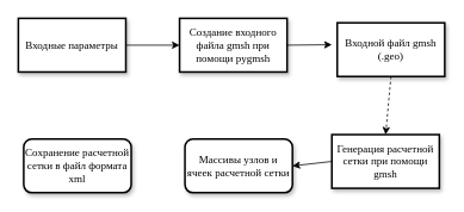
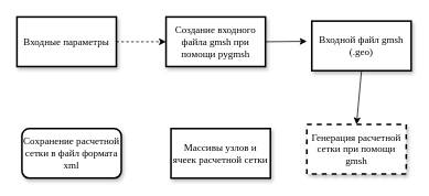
  <mxCell id="0" />
  <mxCell id="1" parent="0" />
  <mxCell id="2" value="Входные параметры" style="whiteSpace=wrap;html=1;rounded=0;shadow=1;labelBackgroundColor=none;strokeColor=#000000;strokeWidth=2;fillColor=#ffffff;fontFamily=Verdana;fontSize=12;fontColor=#000000;align=center;" parent="1" vertex="1"><mxGeometry x="20" y="20" width="120" height="60" as="geometry" /></mxCell>
  <mxCell id="3" value="Создание входного файла gmsh при помощи pygmsh" style="whiteSpace=wrap;html=1;rounded=0;shadow=1;labelBackgroundColor=none;strokeColor=#000000;strokeWidth=2;fillColor=#ffffff;fontFamily=Verdana;fontSize=12;fontColor=#000000;align=center;" parent="1" vertex="1"><mxGeometry x="200" y="20" width="120" height="60" as="geometry" /></mxCell>
  <mxCell id="4" value="Входной файл gmsh (.geo)" style="whiteSpace=wrap;html=1;rounded=0;shadow=1;labelBackgroundColor=none;strokeColor=#000000;strokeWidth=2;fillColor=#ffffff;fontFamily=Verdana;fontSize=12;fontColor=#000000;align=center;" parent="1" vertex="1"><mxGeometry x="376" y="25" width="120" height="60" as="geometry" /></mxCell>
- <mxCell id="5" value="Генерация расчетной сетки при помощи gmsh" style="whiteSpace=wrap;html=1;rounded=0;shadow=1;labelBackgroundColor=none;strokeColor=#000000;strokeWidth=2;fillColor=#ffffff;fontFamily=Verdana;fontSize=12;fontColor=#000000;align=center;" parent="1" vertex="1"><mxGeometry x="370" y="150" width="120" height="60" as="geometry" /></mxCell>
- <mxCell id="6" value="Массивы узлов и ячеек расчетной сетки" style="whiteSpace=wrap;html=1;shadow=1;labelBackgroundColor=none;strokeColor=#000000;strokeWidth=2;fillColor=#ffffff;fontFamily=Verdana;fontSize=12;fontColor=#000000;align=center;rounded=1;" vertex="1" parent="1"><mxGeometry x="206" y="155" width="120" height="60" as="geometry" /></mxCell>
- <mxCell id="7" value="" style="endArrow=classic;html=1;exitX=1;exitY=0.5;exitDx=0;exitDy=0;entryX=0;entryY=0.5;entryDx=0;entryDy=0;" edge="1" parent="1" source="2" target="3"><mxGeometry width="50" height="50" relative="1" as="geometry"><mxPoint x="150" y="90" as="sourcePoint" /><mxPoint x="200" y="40" as="targetPoint" /></mxGeometry></mxCell>
+ <mxCell id="5" value="Генерация расчетной сетки при помощи gmsh" style="whiteSpace=wrap;html=1;rounded=0;shadow=1;labelBackgroundColor=none;strokeColor=#000000;strokeWidth=2;fillColor=#ffffff;fontFamily=Verdana;fontSize=12;fontColor=#000000;align=center;dashed=1;" parent="1" vertex="1"><mxGeometry x="370" y="150" width="120" height="60" as="geometry" /></mxCell>
+ <mxCell id="6" value="Массивы узлов и ячеек расчетной сетки" style="whiteSpace=wrap;html=1;rounded=0;shadow=1;labelBackgroundColor=none;strokeColor=#000000;strokeWidth=2;fillColor=#ffffff;fontFamily=Verdana;fontSize=12;fontColor=#000000;align=center;" vertex="1" parent="1"><mxGeometry x="206" y="155" width="120" height="60" as="geometry" /></mxCell>
+ <mxCell id="7" value="" style="endArrow=classic;html=1;exitX=1;exitY=0.5;exitDx=0;exitDy=0;entryX=0;entryY=0.5;entryDx=0;entryDy=0;dashed=1;" edge="1" parent="1" source="2" target="3"><mxGeometry width="50" height="50" relative="1" as="geometry"><mxPoint x="150" y="90" as="sourcePoint" /><mxPoint x="200" y="40" as="targetPoint" /></mxGeometry></mxCell>
  <mxCell id="8" value="" style="endArrow=classic;html=1;entryX=0;entryY=0.5;entryDx=0;entryDy=0;" edge="1" parent="1"><mxGeometry width="50" height="50" relative="1" as="geometry"><mxPoint x="320" y="50" as="sourcePoint" /><mxPoint x="370" y="49.5" as="targetPoint" /></mxGeometry></mxCell>
- <mxCell id="9" value="" style="endArrow=classic;html=1;entryX=0.5;entryY=0;entryDx=0;entryDy=0;exitX=0.5;exitY=1;exitDx=0;exitDy=0;dashed=1;" edge="1" parent="1" source="4" target="5"><mxGeometry width="50" height="50" relative="1" as="geometry"><mxPoint x="420" y="120.5" as="sourcePoint" /><mxPoint x="470" y="120" as="targetPoint" /></mxGeometry></mxCell>
- <mxCell id="10" value="" style="endArrow=classic;html=1;entryX=1;entryY=0.5;entryDx=0;entryDy=0;exitX=0;exitY=0.5;exitDx=0;exitDy=0;" edge="1" parent="1" source="5" target="6"><mxGeometry width="50" height="50" relative="1" as="geometry"><mxPoint x="440" y="90" as="sourcePoint" /><mxPoint x="440" y="160" as="targetPoint" /></mxGeometry></mxCell>
+ <mxCell id="9" value="" style="endArrow=classic;html=1;entryX=0.5;entryY=0;entryDx=0;entryDy=0;exitX=0.5;exitY=1;exitDx=0;exitDy=0;" edge="1" parent="1" source="4" target="5"><mxGeometry width="50" height="50" relative="1" as="geometry"><mxPoint x="420" y="120.5" as="sourcePoint" /><mxPoint x="470" y="120" as="targetPoint" /></mxGeometry></mxCell>
  <mxCell id="11" value="Сохранение расчетной сетки в файл формата xml" style="whiteSpace=wrap;html=1;shadow=1;labelBackgroundColor=none;strokeColor=#000000;strokeWidth=2;fillColor=#ffffff;fontFamily=Verdana;fontSize=12;fontColor=#000000;align=center;rounded=1;" vertex="1" parent="1"><mxGeometry x="26" y="155" width="120" height="60" as="geometry" /></mxCell>
